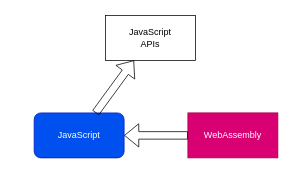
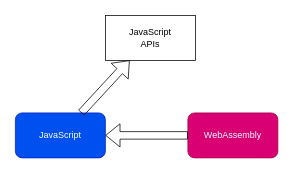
  <mxCell id="0" />
  <mxCell id="1" parent="0" />
- <mxCell id="2" value="JavaScript" style="rounded=1;whiteSpace=wrap;html=1;fillColor=#0050ef;strokeColor=#001DBC;fontColor=#ffffff;" vertex="1" parent="1"><mxGeometry x="45" y="150" width="120" height="60" as="geometry" /></mxCell>
+ <mxCell id="2" value="JavaScript" style="rounded=1;whiteSpace=wrap;html=1;fillColor=#0050ef;strokeColor=#001DBC;fontColor=#ffffff;" vertex="1" parent="1"><mxGeometry x="20" y="150" width="120" height="60" as="geometry" /></mxCell>
  <mxCell id="3" value="JavaScript&lt;br&gt;APIs" style="rounded=0;whiteSpace=wrap;html=1;" vertex="1" parent="1"><mxGeometry x="140" y="20" width="120" height="60" as="geometry" /></mxCell>
- <mxCell id="4" value="WebAssembly" style="whiteSpace=wrap;html=1;fillColor=#d80073;strokeColor=#A50040;fontColor=#ffffff;rounded=0;" vertex="1" parent="1"><mxGeometry x="250" y="150" width="120" height="60" as="geometry" /></mxCell>
+ <mxCell id="4" value="WebAssembly" style="rounded=1;whiteSpace=wrap;html=1;fillColor=#d80073;strokeColor=#A50040;fontColor=#ffffff;" vertex="1" parent="1"><mxGeometry x="250" y="150" width="120" height="60" as="geometry" /></mxCell>
  <mxCell id="5" value="" style="shape=flexArrow;endArrow=classic;html=1;" edge="1" parent="1" source="2" target="3"><mxGeometry width="50" height="50" relative="1" as="geometry"><mxPoint x="220" y="270" as="sourcePoint" /><mxPoint x="270" y="220" as="targetPoint" /></mxGeometry></mxCell>
  <mxCell id="6" value="" style="shape=flexArrow;endArrow=classic;html=1;" edge="1" parent="1" source="4" target="2"><mxGeometry width="50" height="50" relative="1" as="geometry"><mxPoint x="220" y="270" as="sourcePoint" /><mxPoint x="270" y="220" as="targetPoint" /></mxGeometry></mxCell>
